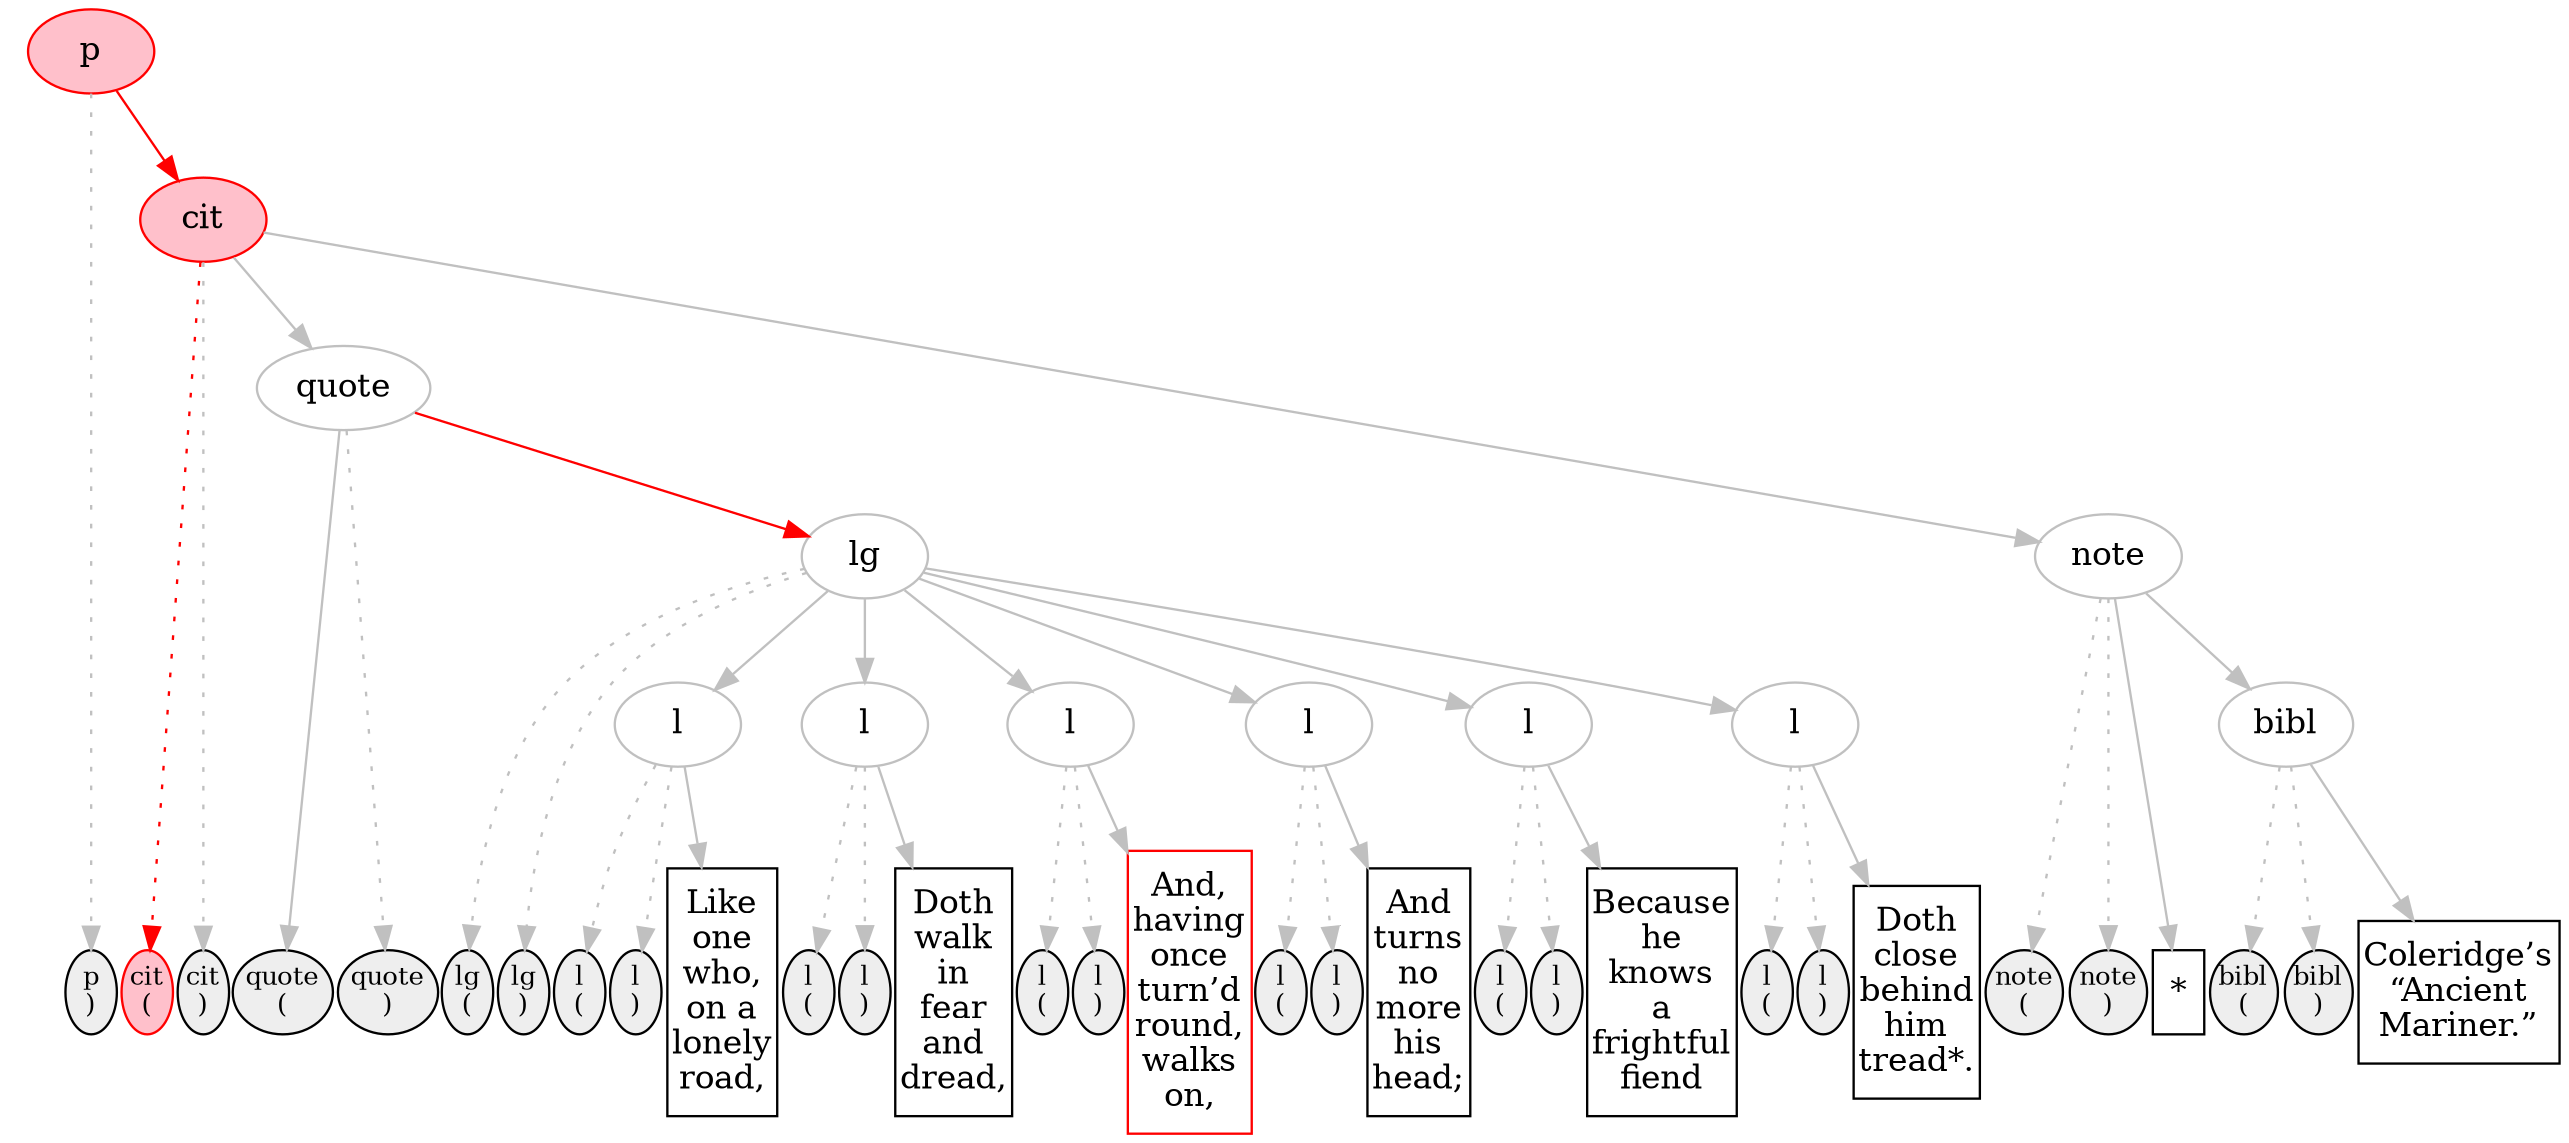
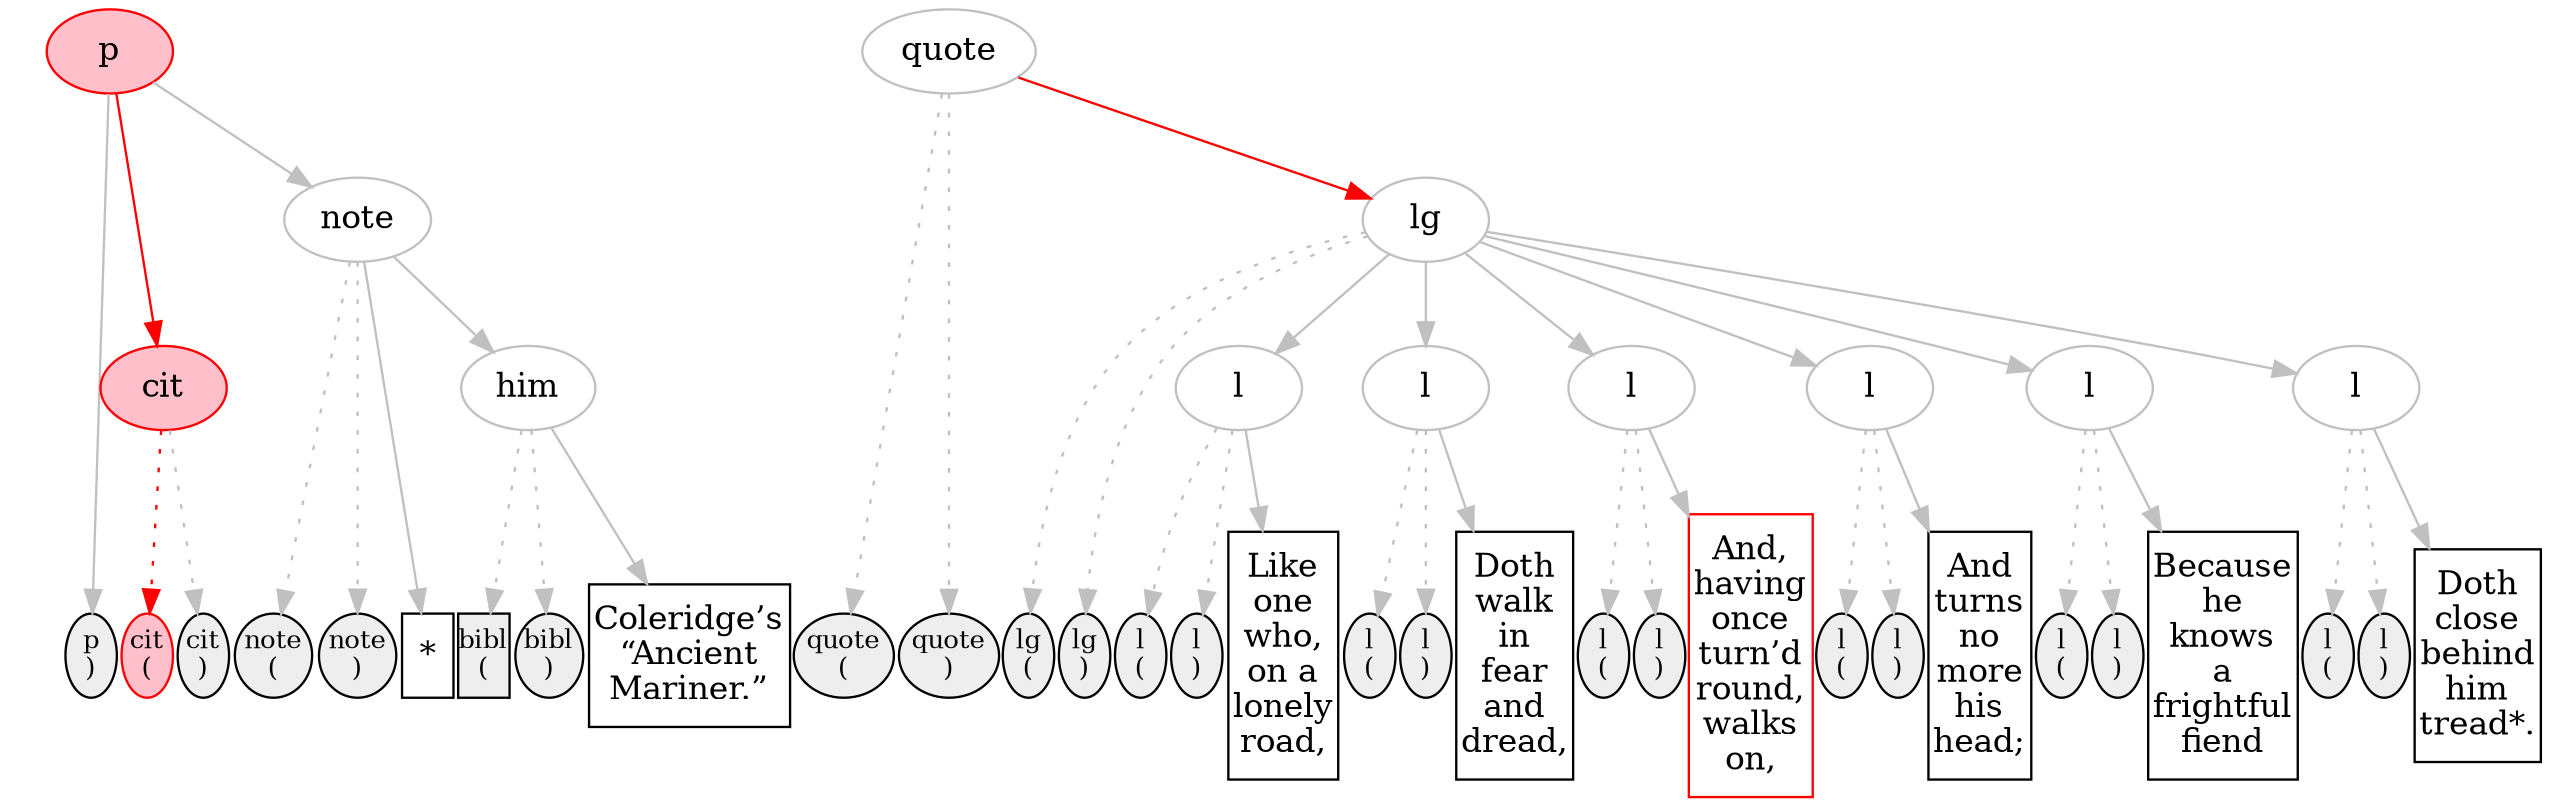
  digraph {
    nodesep=0.03
    node [color=black fillcolor="#EEEEEE" fontsize=11 margin=0 ordering=out shape=ellipse style=filled]
    edge [color=gray style=dotted]
    n1 [color=transparent label="p\n(" style=invis width=0.3]
    n2 [label="p\n)" width=0.3]
    n3 [color=red fillcolor=pink label="cit\n(" width=0.3]
    n4 [label="cit\n)" width=0.3]
    n5 [label="quote\n(" width=0.3]
    n6 [label="quote\n)" width=0.3]
    n7 [label="lg\n(" width=0.3]
    n8 [label="lg\n)" width=0.3]
    n9 [label="l\n(" width=0.3]
    n10 [label="l\n)" width=0.3]
    n11 [label="Like\none\nwho,\non a\nlonely\nroad," margin="0.03, 0.11" shape=box width=0.3 fillcolor="" fontsize="" style=""]
    n12 [label="l\n(" width=0.3]
    n13 [label="l\n)" width=0.3]
    n14 [label="Doth\nwalk\nin\nfear\nand\ndread," margin="0.03, 0.11" shape=box width=0.3 fillcolor="" fontsize="" style=""]
    n15 [label="l\n(" width=0.3]
    n16 [label="l\n)" width=0.3]
    n17 [color=red label="And,\nhaving\nonce\nturn’d\nround,\nwalks\non," margin="0.03, 0.11" shape=box width=0.3 fillcolor="" fontsize="" style=""]
    n18 [label="l\n(" width=0.3]
    n19 [label="l\n)" width=0.3]
    n20 [label="And\nturns\nno\nmore\nhis\nhead;" margin="0.03, 0.11" shape=box width=0.3 fillcolor="" fontsize="" style=""]
    n21 [label="l\n(" width=0.3]
    n22 [label="l\n)" width=0.3]
    n23 [label="Because\nhe\nknows\na\nfrightful\nfiend" margin="0.03, 0.11" shape=box width=0.3 fillcolor="" fontsize="" style=""]
    n24 [label="l\n(" width=0.3]
    n25 [label="l\n)" width=0.3]
    n26 [label="Doth\nclose\nbehind\nhim\ntread*." margin="0.03, 0.11" shape=box width=0.3 fillcolor="" fontsize="" style=""]
    n27 [label="note\n(" width=0.3]
    n28 [label="note\n)" width=0.3]
    n29 [label="*" margin="0.03, 0.11" shape=box width=0.3 fillcolor="" fontsize="" style=""]
-   n30 [label="bibl\n(" width=0.3]
+   n30 [label="bibl\n(" shape=box width=0.3]
    n31 [label="bibl\n)" width=0.3]
    n32 [label="Coleridge’s\n“Ancient\nMariner.”" margin="0.03, 0.11" shape=box width=0.3 fillcolor="" fontsize="" style=""]
    n33 [color=red fillcolor=pink label=p shape=oval fontsize="" margin=""]
    n34 [color=red fillcolor=pink label=cit shape=oval fontsize="" margin=""]
    n35 [color=gray label=quote shape=oval fillcolor="" fontsize="" margin="" style=""]
    n36 [color=gray label=note shape=oval fillcolor="" fontsize="" margin="" style=""]
    n37 [color=gray label=lg shape=oval fillcolor="" fontsize="" margin="" style=""]
-   n38 [color=gray label=bibl shape=oval fillcolor="" fontsize="" margin="" style=""]
+   n38 [color=gray label=him shape=oval fillcolor="" fontsize="" margin="" style=""]
    n39 [color=gray label=l shape=oval fillcolor="" fontsize="" margin="" style=""]
    n40 [color=gray label=l shape=oval fillcolor="" fontsize="" margin="" style=""]
    n41 [color=gray label=l shape=oval fillcolor="" fontsize="" margin="" style=""]
    n42 [color=gray label=l shape=oval fillcolor="" fontsize="" margin="" style=""]
    n43 [color=gray label=l shape=oval fillcolor="" fontsize="" margin="" style=""]
    n44 [color=gray label=l shape=oval fillcolor="" fontsize="" margin="" style=""]
    subgraph sub_1 {
      rank=same
      n1
      n2
      n3
      n4
      n5
      n6
      n7
      n8
      n9
      n10
      n11
      n12
      n13
      n14
      n15
      n16
      n17
      n18
      n19
      n20
      n21
      n22
      n23
      n24
      n25
      n26
      n27
      n28
      n29
      n30
      n31
      n32
    }
    n33 -> n1 [arrowhead=none color=red style=invis]
-   n33 -> n2
+   n33 -> n2 [style=solid]
    n33 -> n34 [color=red style=solid]
    n34 -> n3 [color=red]
    n34 -> n4
-   n34 -> n35 [style=solid]
-   n34 -> n36 [style=solid]
-   n35 -> n5 [style=solid]
+   n33 -> n36 [style=solid]
+   n35 -> n5
    n35 -> n6
    n35 -> n37 [color=red style=solid]
    n36 -> n27
    n36 -> n28
    n36 -> n29 [style=solid]
    n36 -> n38 [style=solid]
    n37 -> n7
    n37 -> n8
    n37 -> n39 [style=solid]
    n37 -> n40 [style=solid]
    n37 -> n41 [style=solid]
    n37 -> n42 [style=solid]
    n37 -> n43 [style=solid]
    n37 -> n44 [style=solid]
    n38 -> n30
    n38 -> n31
    n38 -> n32 [style=solid]
    n39 -> n9
    n39 -> n10
    n39 -> n11 [style=solid]
    n40 -> n12
    n40 -> n13
    n40 -> n14 [style=solid]
    n41 -> n15
    n41 -> n16
    n41 -> n17 [style=solid]
    n42 -> n18
    n42 -> n19
    n42 -> n20 [style=solid]
    n43 -> n21
    n43 -> n22
    n43 -> n23 [style=solid]
    n44 -> n24
    n44 -> n25
    n44 -> n26 [style=solid]
  }
